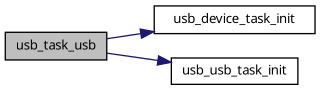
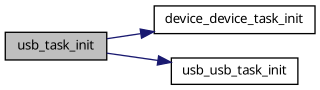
  digraph {
    rankdir=LR
    node [color=black fillcolor=white fontname="FreeSans.ttf" fontsize=10 shape=record style=filled]
    edge [color=midnightblue fontname="FreeSans.ttf" fontsize=10 labelfontname="FreeSans.ttf" labelfontsize=10 style=solid]
-   n1 [fillcolor=grey75 fontcolor=black height=0.2 label=usb_task_usb width=0.4]
-   n2 [height=0.2 label=usb_device_task_init width=0.4]
+   n1 [fillcolor=grey75 fontcolor=black height=0.2 label=usb_task_init width=0.4]
+   n2 [height=0.2 label=device_device_task_init width=0.4]
    n3 [height=0.2 label=usb_usb_task_init width=0.4]
    n1 -> n2
    n1 -> n3
  }
